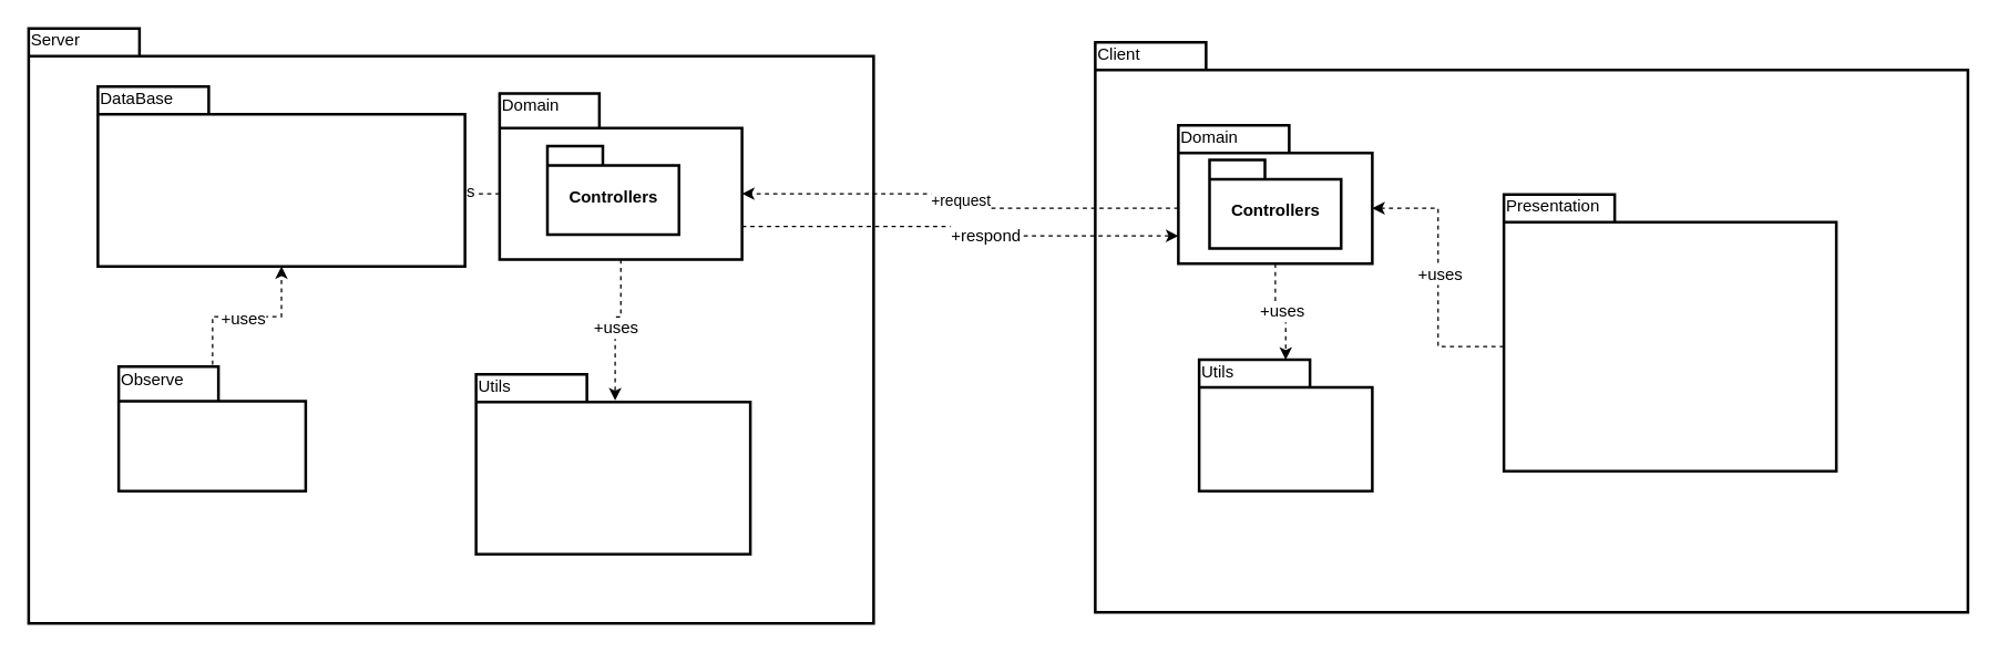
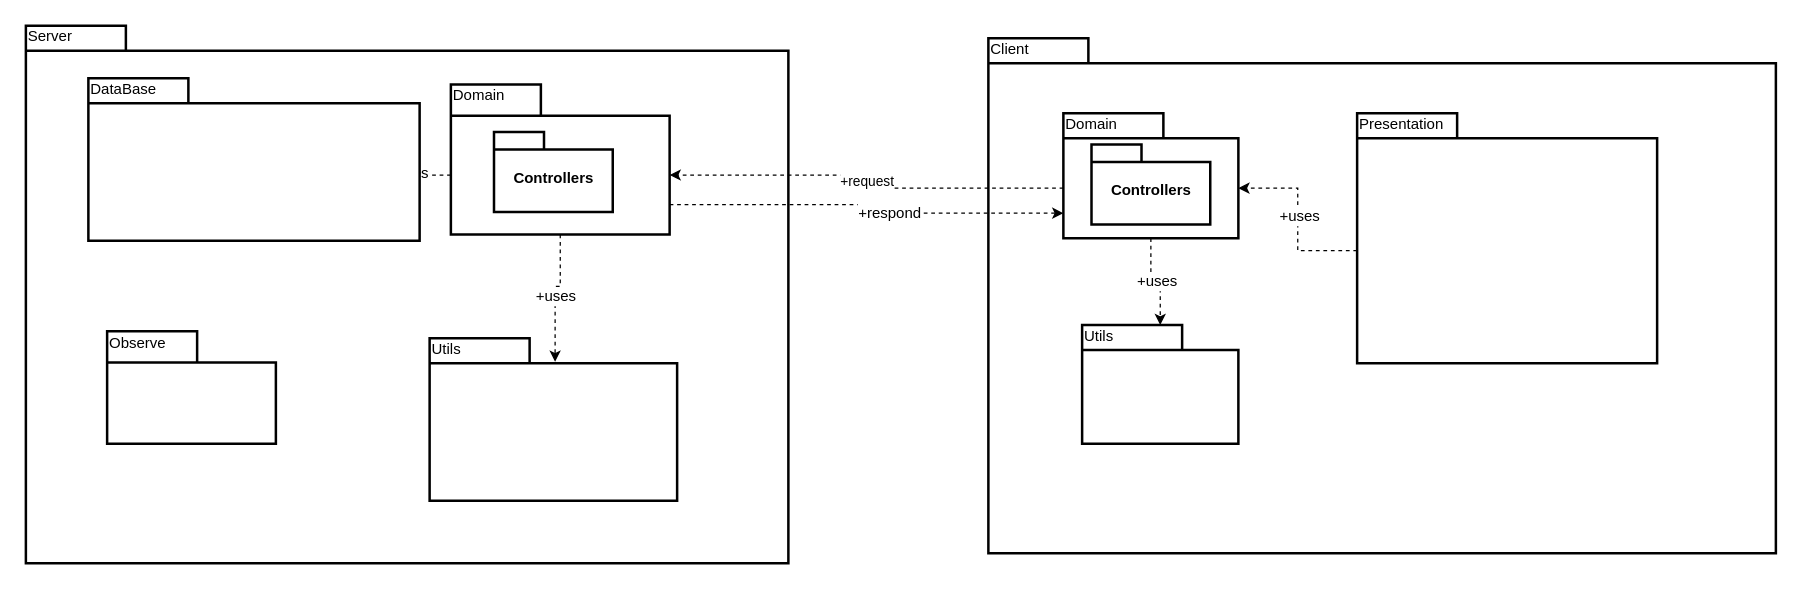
  <mxCell id="0" />
  <mxCell id="1" parent="0" />
  <mxCell id="2" value="Server" style="shape=folder;tabWidth=80;tabHeight=20;tabPosition=left;strokeWidth=2;html=1;whiteSpace=wrap;align=left;verticalAlign=top;spacingTop=-5;" parent="1" vertex="1"><mxGeometry x="20" y="20" width="610" height="430" as="geometry" /></mxCell>
  <mxCell id="3" value="Client" style="shape=folder;tabWidth=80;tabHeight=20;tabPosition=left;strokeWidth=2;html=1;whiteSpace=wrap;align=left;verticalAlign=top;spacingTop=-5;" parent="1" vertex="1"><mxGeometry x="790" y="30" width="630" height="412" as="geometry" /></mxCell>
  <mxCell id="4" style="edgeStyle=orthogonalEdgeStyle;rounded=0;orthogonalLoop=1;jettySize=auto;html=1;exitX=0.5;exitY=1;exitDx=0;exitDy=0;exitPerimeter=0;dashed=1;" edge="1" parent="1" source="7" target="20"><mxGeometry relative="1" as="geometry" /></mxCell>
  <mxCell id="5" value="+uses" style="text;html=1;resizable=0;points=[];align=center;verticalAlign=middle;labelBackgroundColor=#ffffff;" vertex="1" connectable="0" parent="4"><mxGeometry x="0.012" relative="1" as="geometry"><mxPoint as="offset" /></mxGeometry></mxCell>
  <mxCell id="6" value="+request" style="edgeStyle=orthogonalEdgeStyle;rounded=0;orthogonalLoop=1;jettySize=auto;html=1;exitX=0;exitY=0;exitDx=0;exitDy=60;exitPerimeter=0;entryX=0;entryY=0;entryDx=175;entryDy=72.5;entryPerimeter=0;dashed=1;" edge="1" parent="1" source="7" target="14"><mxGeometry relative="1" as="geometry" /></mxCell>
  <mxCell id="7" value="Domain" style="shape=folder;tabWidth=80;tabHeight=20;tabPosition=left;strokeWidth=2;html=1;whiteSpace=wrap;align=left;verticalAlign=top;spacingTop=-5;" parent="1" vertex="1"><mxGeometry x="850" y="90" width="140" height="100" as="geometry" /></mxCell>
  <mxCell id="8" style="edgeStyle=orthogonalEdgeStyle;rounded=0;orthogonalLoop=1;jettySize=auto;html=1;exitX=0;exitY=0;exitDx=0;exitDy=72.5;exitPerimeter=0;entryX=0;entryY=0;entryDx=220;entryDy=75;entryPerimeter=0;dashed=1;" edge="1" parent="1" source="14" target="16"><mxGeometry relative="1" as="geometry" /></mxCell>
  <mxCell id="9" value="+uses" style="text;html=1;resizable=0;points=[];align=center;verticalAlign=middle;labelBackgroundColor=#ffffff;" vertex="1" connectable="0" parent="8"><mxGeometry x="0.04" y="-1" relative="1" as="geometry"><mxPoint x="1" y="1" as="offset" /></mxGeometry></mxCell>
  <mxCell id="10" style="edgeStyle=orthogonalEdgeStyle;rounded=0;orthogonalLoop=1;jettySize=auto;html=1;exitX=0.5;exitY=1;exitDx=0;exitDy=0;exitPerimeter=0;entryX=0.507;entryY=0.146;entryDx=0;entryDy=0;entryPerimeter=0;dashed=1;" edge="1" parent="1" source="14" target="15"><mxGeometry relative="1" as="geometry" /></mxCell>
  <mxCell id="11" value="+uses" style="text;html=1;resizable=0;points=[];align=center;verticalAlign=middle;labelBackgroundColor=#ffffff;" vertex="1" connectable="0" parent="10"><mxGeometry x="0.014" relative="1" as="geometry"><mxPoint as="offset" /></mxGeometry></mxCell>
  <mxCell id="12" style="edgeStyle=orthogonalEdgeStyle;rounded=0;orthogonalLoop=1;jettySize=auto;html=1;exitX=0;exitY=0;exitDx=175;exitDy=96.25;exitPerimeter=0;entryX=0;entryY=0;entryDx=0;entryDy=80;entryPerimeter=0;dashed=1;" edge="1" parent="1" source="14" target="7"><mxGeometry relative="1" as="geometry" /></mxCell>
  <mxCell id="13" value="+respond" style="text;html=1;resizable=0;points=[];align=center;verticalAlign=middle;labelBackgroundColor=#ffffff;" vertex="1" connectable="0" parent="12"><mxGeometry x="0.13" y="1" relative="1" as="geometry"><mxPoint as="offset" /></mxGeometry></mxCell>
  <mxCell id="14" value="Domain" style="shape=folder;tabWidth=72;tabHeight=25;tabPosition=left;strokeWidth=2;html=1;whiteSpace=wrap;align=left;verticalAlign=top;spacingTop=-5;" parent="1" vertex="1"><mxGeometry x="360" y="67" width="175" height="120" as="geometry" /></mxCell>
  <mxCell id="15" value="Utils" style="shape=folder;tabWidth=80;tabHeight=20;tabPosition=left;strokeWidth=2;html=1;whiteSpace=wrap;align=left;verticalAlign=top;spacingTop=-5;" parent="1" vertex="1"><mxGeometry x="343" y="270" width="198" height="130" as="geometry" /></mxCell>
  <mxCell id="16" value="DataBase" style="shape=folder;tabWidth=80;tabHeight=20;tabPosition=left;strokeWidth=2;html=1;whiteSpace=wrap;align=left;verticalAlign=top;spacingTop=-5;" parent="1" vertex="1"><mxGeometry x="70" y="62" width="265" height="130" as="geometry" /></mxCell>
  <mxCell id="17" style="edgeStyle=orthogonalEdgeStyle;rounded=0;orthogonalLoop=1;jettySize=auto;html=1;exitX=0;exitY=0;exitDx=0;exitDy=110;exitPerimeter=0;entryX=0;entryY=0;entryDx=140;entryDy=60;entryPerimeter=0;dashed=1;" edge="1" parent="1" source="19" target="7"><mxGeometry relative="1" as="geometry" /></mxCell>
  <mxCell id="18" value="+uses" style="text;html=1;resizable=0;points=[];align=center;verticalAlign=middle;labelBackgroundColor=#ffffff;" vertex="1" connectable="0" parent="17"><mxGeometry x="0.03" y="-1" relative="1" as="geometry"><mxPoint as="offset" /></mxGeometry></mxCell>
- <mxCell id="19" value="Presentation" style="shape=folder;tabWidth=80;tabHeight=20;tabPosition=left;strokeWidth=2;html=1;whiteSpace=wrap;align=left;verticalAlign=top;spacingTop=-5;" parent="1" vertex="1"><mxGeometry x="1085" y="140" width="240" height="200" as="geometry" /></mxCell>
+ <mxCell id="19" value="Presentation" style="shape=folder;tabWidth=80;tabHeight=20;tabPosition=left;strokeWidth=2;html=1;whiteSpace=wrap;align=left;verticalAlign=top;spacingTop=-5;" parent="1" vertex="1"><mxGeometry x="1085" y="90" width="240" height="200" as="geometry" /></mxCell>
  <mxCell id="20" value="Utils" style="shape=folder;tabWidth=80;tabHeight=20;tabPosition=left;strokeWidth=2;html=1;whiteSpace=wrap;align=left;verticalAlign=top;spacingTop=-5;" parent="1" vertex="1"><mxGeometry x="865" y="259.5" width="125" height="95" as="geometry" /></mxCell>
- <mxCell id="21" style="edgeStyle=orthogonalEdgeStyle;rounded=0;orthogonalLoop=1;jettySize=auto;html=1;exitX=0.502;exitY=0.185;exitDx=0;exitDy=0;exitPerimeter=0;dashed=1;" edge="1" parent="1" source="23" target="16"><mxGeometry relative="1" as="geometry" /></mxCell>
- <mxCell id="22" value="+uses" style="text;html=1;resizable=0;points=[];align=center;verticalAlign=middle;labelBackgroundColor=#ffffff;" vertex="1" connectable="0" parent="21"><mxGeometry x="0.074" y="-1" relative="1" as="geometry"><mxPoint as="offset" /></mxGeometry></mxCell>
  <mxCell id="23" value="Observe" style="shape=folder;tabWidth=72;tabHeight=25;tabPosition=left;strokeWidth=2;html=1;whiteSpace=wrap;align=left;verticalAlign=top;spacingTop=-5;" parent="1" vertex="1"><mxGeometry x="85" y="264.5" width="135" height="90" as="geometry" /></mxCell>
  <mxCell id="24" value="Controllers" style="shape=folder;fontStyle=1;spacingTop=10;tabWidth=40;tabHeight=14;tabPosition=left;html=1;strokeWidth=2;" vertex="1" parent="1"><mxGeometry x="872.5" y="115" width="95" height="64" as="geometry" /></mxCell>
  <mxCell id="25" value="Controllers" style="shape=folder;fontStyle=1;spacingTop=10;tabWidth=40;tabHeight=14;tabPosition=left;html=1;strokeWidth=2;" vertex="1" parent="1"><mxGeometry x="394.5" y="105" width="95" height="64" as="geometry" /></mxCell>
